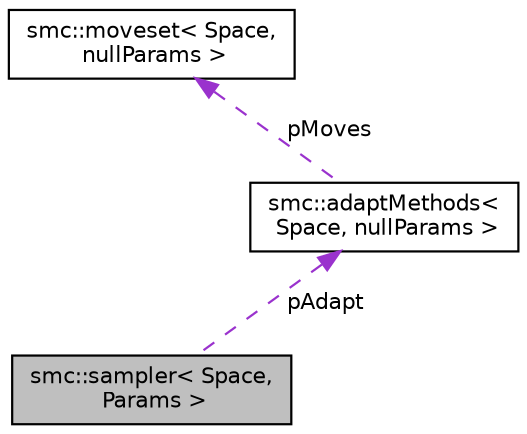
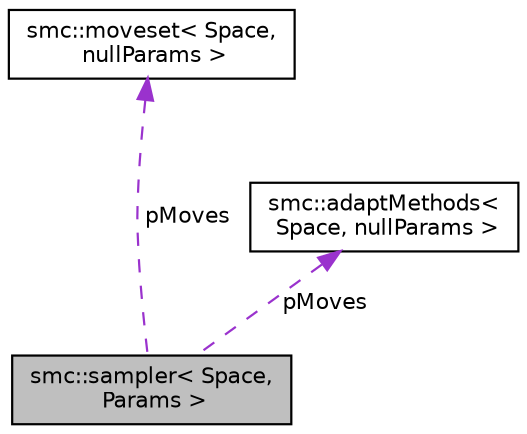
  digraph {
    rankdir=TB
    node [color=black fillcolor=white fontname=Helvetica fontsize=10 shape=record style=filled]
    edge [color=darkorchid3 dir=back fontname=Helvetica fontsize=10 labelfontname=Helvetica labelfontsize=10 style=dashed]
    n1 [fillcolor=grey75 fontcolor=black height=0.2 label="smc::sampler\< Space,\l Params \>" width=0.4]
    n2 [height=0.2 label="smc::moveset\< Space,\l nullParams \>" width=0.4]
    n3 [height=0.2 label="smc::adaptMethods\<\l Space, nullParams \>" width=0.4]
-   n2 -> n3 [label=" pMoves"]
-   n3 -> n1 [label=" pAdapt"]
+   n2 -> n1 [label=" pMoves"]
+   n3 -> n1 [label=" pMoves"]
  }
